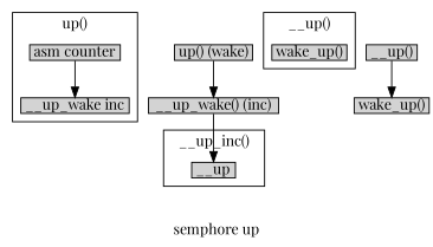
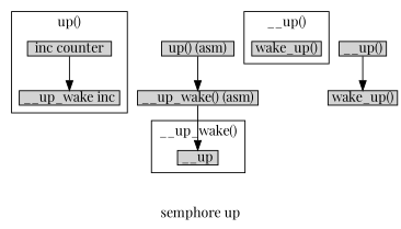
  digraph {
    fontname="Playfair Display"
    label="semphore up"
    node [fontname="Playfair Display" margin="0.05,0.005" shape=box style=filled]
    edge [fontname="Playfair Display"]
-   n1 [height=0.1 label="asm counter" width=0.1]
+   n1 [height=0.1 label="inc counter" width=0.1]
    n2 [height=0.1 label="__up_wake inc" width=0.1]
    n3 [height=0.1 label=__up width=0.1]
    n4 [height=0.1 label="wake_up()" width=0.1]
-   n5 [height=0.1 label="up() (wake)" width=0.1]
-   n6 [height=0.1 label="__up_wake() (inc)" width=0.1]
+   n5 [height=0.1 label="up() (asm)" width=0.1]
+   n6 [height=0.1 label="__up_wake() (asm)" width=0.1]
    n7 [height=0.1 label="__up()" width=0.1]
    n8 [height=0.1 label="wake_up()" width=0.1]
    subgraph cluster_1 {
      label="up()"
      n1
      n2
    }
    subgraph cluster_2 {
-     label="__up_inc()"
+     label="__up_wake()"
      n3
    }
    subgraph cluster_3 {
      label="__up()"
      n4
    }
    n1 -> n2
    n5 -> n6
    n6 -> n3
    n7 -> n8
  }
